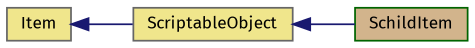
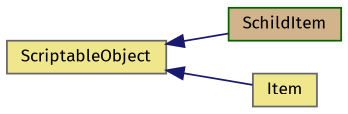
  digraph {
    fontname="Fira Sans"
    rankdir=LR
    node [color=gray40 fillcolor=khaki fontname="Fira Sans" fontsize=10 shape=record style=filled]
    edge [color=midnightblue dir=back fontname="Fira Sans" fontsize=10 labelfontname=Helvetica labelfontsize=10 style=solid]
    n1 [color=darkgreen fillcolor=tan fontcolor=black height=0.2 label=SchildItem width=0.4]
    n2 [height=0.2 label=Item width=0.4]
    n3 [height=0.2 label=ScriptableObject width=0.4]
    n3 -> n1
-   n2 -> n3
+   n3 -> n2
  }
